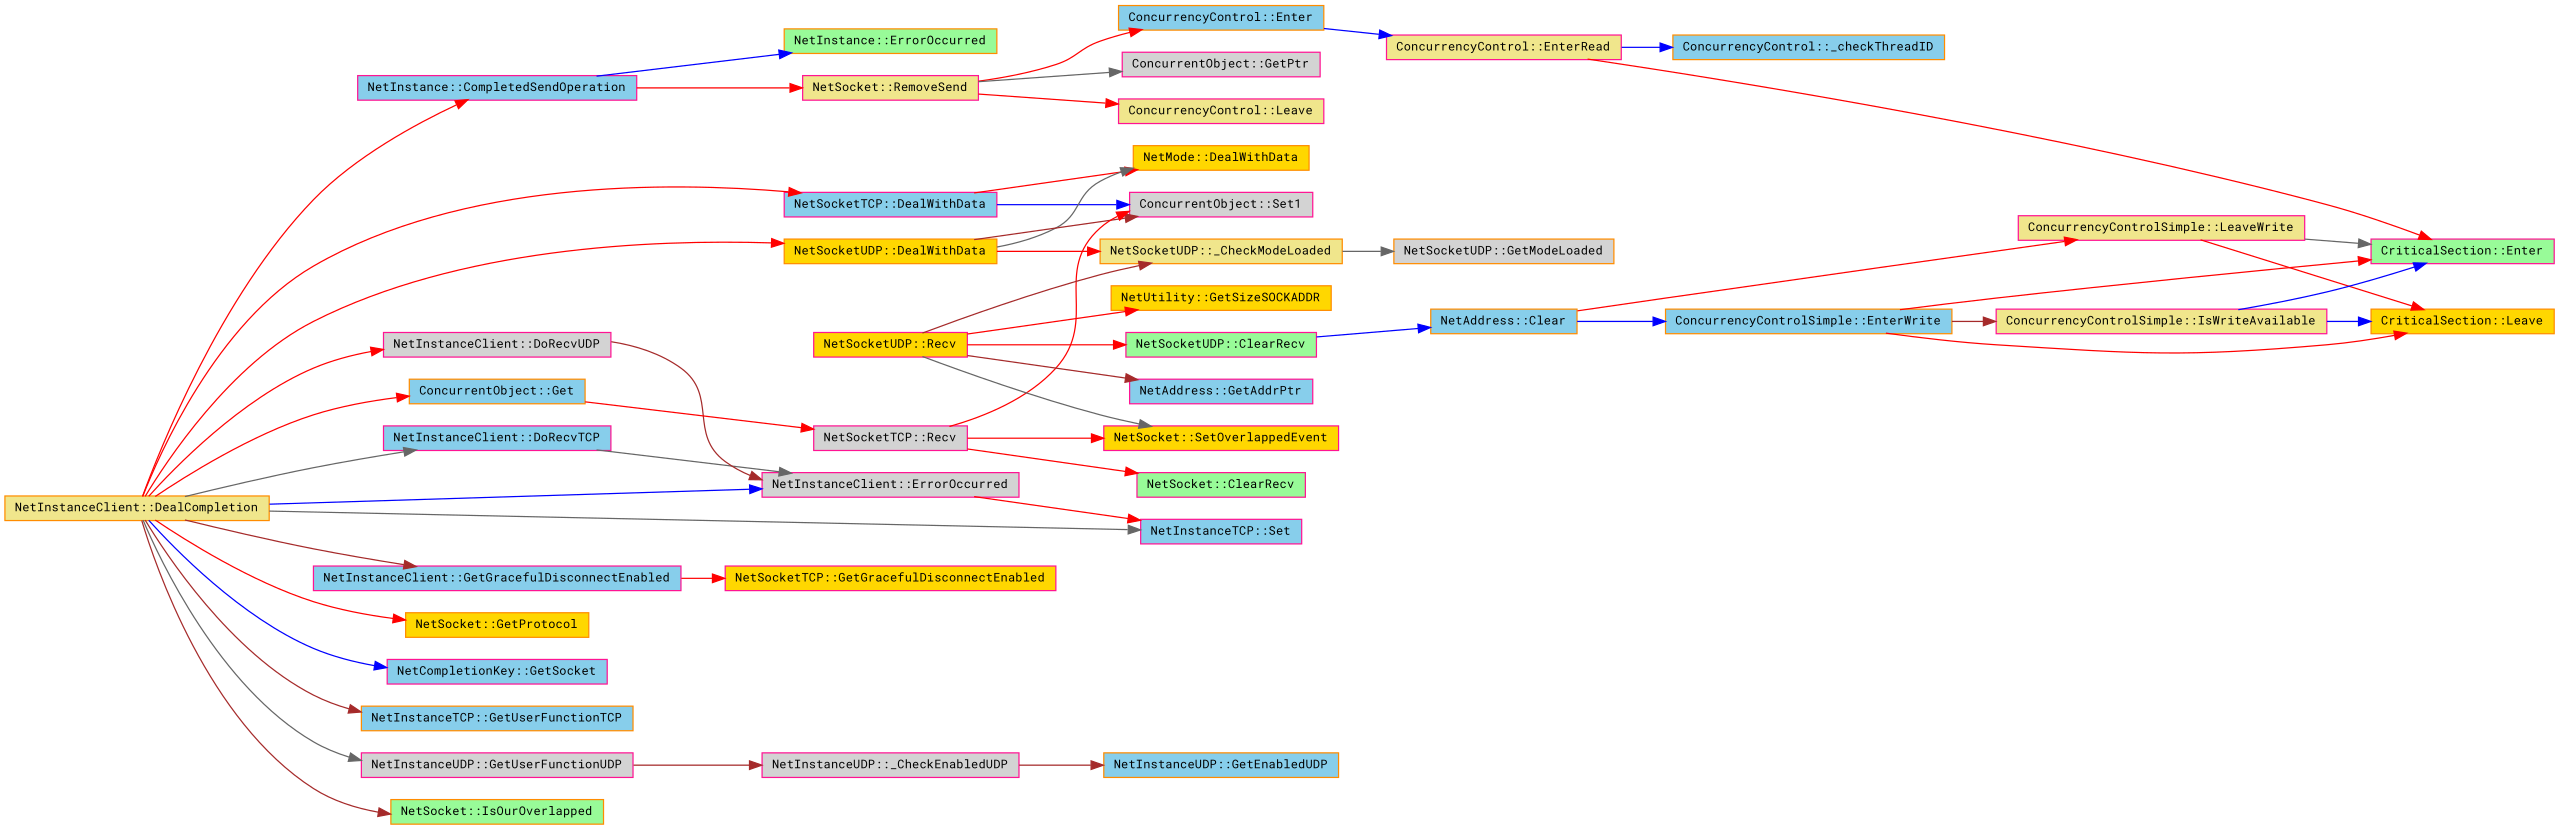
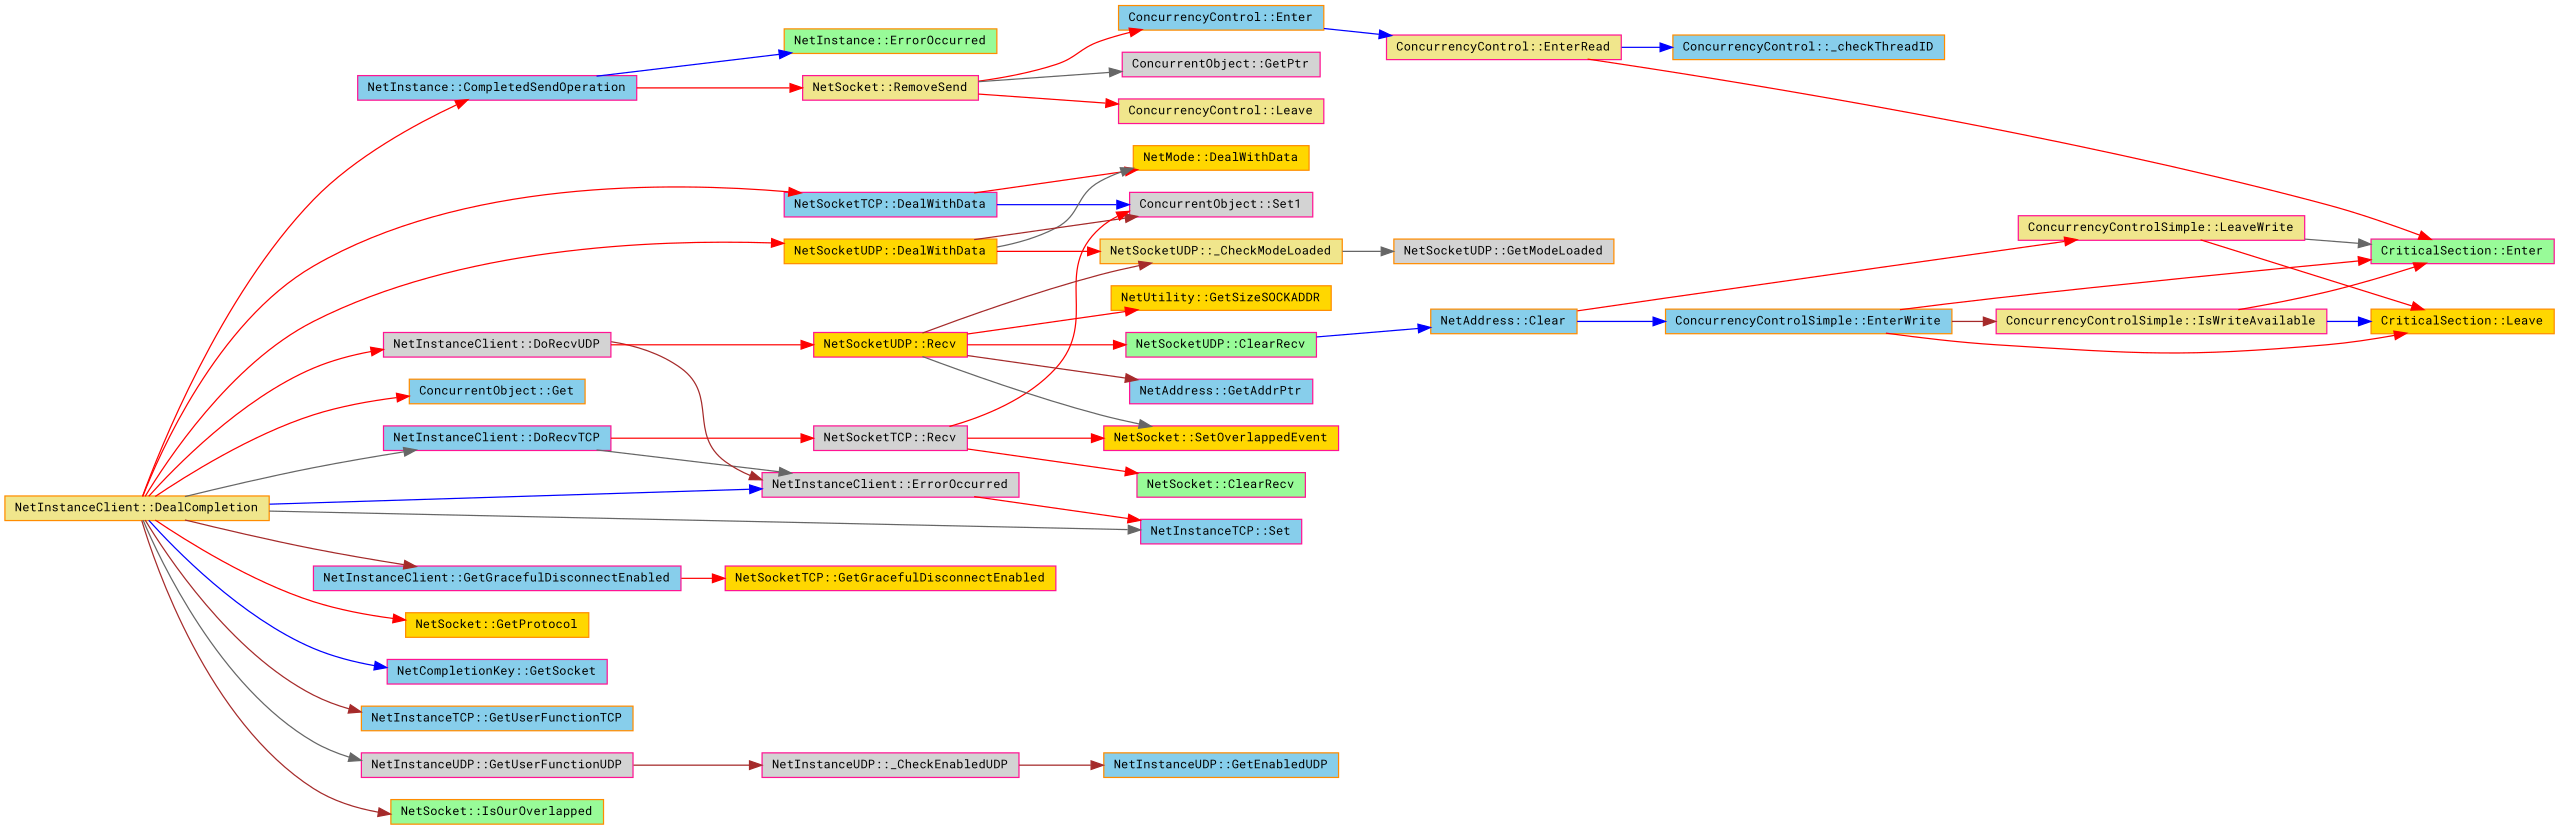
  digraph {
    fontname="Roboto Mono"
    rankdir=LR
    node [color=deeppink fillcolor=skyblue fontname="Roboto Mono" fontsize=10 shape=record style=filled]
    edge [color=red fontname="Roboto Mono" fontsize=10 labelfontname=FreeSans labelfontsize=10 style=solid]
    n1 [color=darkorange fillcolor=khaki fontcolor=black height=0.2 label="NetInstanceClient::DealCompletion" width=0.4]
    n2 [height=0.2 label="NetInstance::CompletedSendOperation" width=0.4]
    n3 [height=0.2 label="NetSocketTCP::DealWithData" width=0.4]
    n4 [color=darkorange fillcolor=gold height=0.2 label="NetSocketUDP::DealWithData" width=0.4]
    n5 [height=0.2 label="NetInstanceClient::DoRecvTCP" width=0.4]
    n6 [fillcolor=lightgrey height=0.2 label="NetInstanceClient::ErrorOccurred" width=0.4]
    n7 [height=0.2 label="NetInstanceTCP::Set" width=0.4]
    n8 [fillcolor=lightgrey height=0.2 label="NetInstanceClient::DoRecvUDP" width=0.4]
    n9 [color=darkorange height=0.2 label="ConcurrentObject::Get" width=0.4]
    n10 [height=0.2 label="NetInstanceClient::GetGracefulDisconnectEnabled" width=0.4]
    n11 [color=darkorange fillcolor=gold height=0.2 label="NetSocket::GetProtocol" width=0.4]
    n12 [height=0.2 label="NetCompletionKey::GetSocket" width=0.4]
    n13 [color=darkorange height=0.2 label="NetInstanceTCP::GetUserFunctionTCP" width=0.4]
    n14 [fillcolor=lightgrey height=0.2 label="NetInstanceUDP::GetUserFunctionUDP" width=0.4]
    n15 [color=darkorange fillcolor=palegreen height=0.2 label="NetSocket::IsOurOverlapped" width=0.4]
    n16 [color=darkorange fillcolor=palegreen height=0.2 label="NetInstance::ErrorOccurred" width=0.4]
    n17 [fillcolor=khaki height=0.2 label="NetSocket::RemoveSend" width=0.4]
    n18 [color=darkorange fillcolor=gold height=0.2 label="NetMode::DealWithData" width=0.4]
    n19 [fillcolor=lightgrey height=0.2 label="ConcurrentObject::Set1" width=0.4]
    n20 [color=darkorange fillcolor=khaki height=0.2 label="NetSocketUDP::_CheckModeLoaded" width=0.4]
    n21 [fillcolor=lightgrey height=0.2 label="NetSocketTCP::Recv" width=0.4]
    n22 [fillcolor=gold height=0.2 label="NetSocketUDP::Recv" width=0.4]
    n23 [fillcolor=gold height=0.2 label="NetSocketTCP::GetGracefulDisconnectEnabled" width=0.4]
    n24 [fillcolor=lightgrey height=0.2 label="NetInstanceUDP::_CheckEnabledUDP" width=0.4]
    n25 [color=darkorange height=0.2 label="ConcurrencyControl::Enter" width=0.4]
    n26 [fillcolor=lightgrey height=0.2 label="ConcurrentObject::GetPtr" width=0.4]
    n27 [fillcolor=khaki height=0.2 label="ConcurrencyControl::Leave" width=0.4]
    n28 [fillcolor=khaki height=0.2 label="ConcurrencyControl::EnterRead" width=0.4]
    n29 [color=darkorange height=0.2 label="ConcurrencyControl::_checkThreadID" width=0.4]
    n30 [fillcolor=palegreen height=0.2 label="CriticalSection::Enter" width=0.4]
    n31 [color=darkorange fillcolor=gold height=0.2 label="CriticalSection::Leave" width=0.4]
    n32 [color=darkorange fillcolor=lightgrey height=0.2 label="NetSocketUDP::GetModeLoaded" width=0.4]
    n33 [fillcolor=palegreen height=0.2 label="NetSocket::ClearRecv" width=0.4]
    n34 [fillcolor=gold height=0.2 label="NetSocket::SetOverlappedEvent" width=0.4]
    n35 [fillcolor=palegreen height=0.2 label="NetSocketUDP::ClearRecv" width=0.4]
    n36 [height=0.2 label="NetAddress::GetAddrPtr" width=0.4]
    n37 [color=darkorange fillcolor=gold height=0.2 label="NetUtility::GetSizeSOCKADDR" width=0.4]
    n38 [color=darkorange height=0.2 label="NetAddress::Clear" width=0.4]
    n39 [color=darkorange height=0.2 label="ConcurrencyControlSimple::EnterWrite" width=0.4]
    n40 [fillcolor=khaki height=0.2 label="ConcurrencyControlSimple::LeaveWrite" width=0.4]
    n41 [fillcolor=khaki height=0.2 label="ConcurrencyControlSimple::IsWriteAvailable" width=0.4]
    n42 [color=darkorange height=0.2 label="NetInstanceUDP::GetEnabledUDP" width=0.4]
    n1 -> n2
    n1 -> n3
    n1 -> n4
    n1 -> n5 [color=gray40]
    n1 -> n6 [color=blue]
    n1 -> n7 [color=gray40]
    n1 -> n8
    n1 -> n9
    n1 -> n10 [color=brown]
    n1 -> n11
    n1 -> n12 [color=blue]
    n1 -> n13 [color=brown]
    n1 -> n14 [color=gray40]
    n1 -> n15 [color=brown]
    n2 -> n16 [color=blue]
    n2 -> n17
    n3 -> n18
    n3 -> n19 [color=blue]
    n4 -> n18 [color=gray40]
    n4 -> n19 [color=brown]
    n4 -> n20
    n5 -> n6 [color=gray40]
-   n9 -> n21
+   n5 -> n21
    n6 -> n7
    n8 -> n6 [color=brown]
+   n8 -> n22
    n10 -> n23
    n14 -> n24 [color=brown]
    n17 -> n25
    n17 -> n26 [color=gray40]
    n17 -> n27
    n20 -> n32 [color=gray40]
    n21 -> n19
    n21 -> n33
    n21 -> n34
    n22 -> n20 [color=brown]
    n22 -> n34 [color=gray40]
    n22 -> n35
    n22 -> n36 [color=brown]
    n22 -> n37
    n24 -> n42 [color=brown]
    n25 -> n28 [color=blue]
    n28 -> n29 [color=blue]
    n28 -> n30
    n35 -> n38 [color=blue]
    n38 -> n39 [color=blue]
    n38 -> n40
    n39 -> n30
    n39 -> n31
    n39 -> n41 [color=brown]
    n40 -> n30 [color=gray40]
    n40 -> n31
-   n41 -> n30 [color=blue]
+   n41 -> n30
    n41 -> n31 [color=blue]
  }
